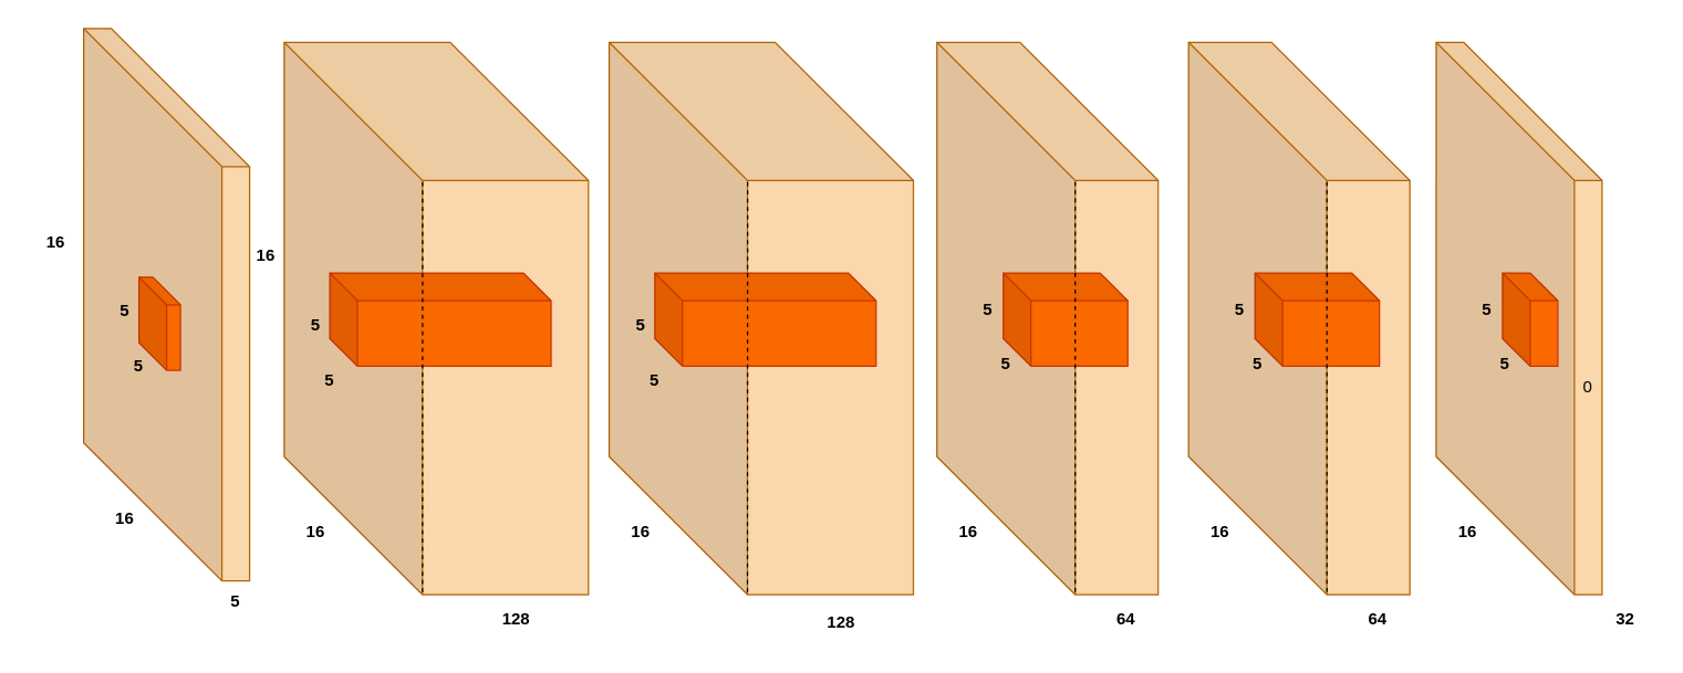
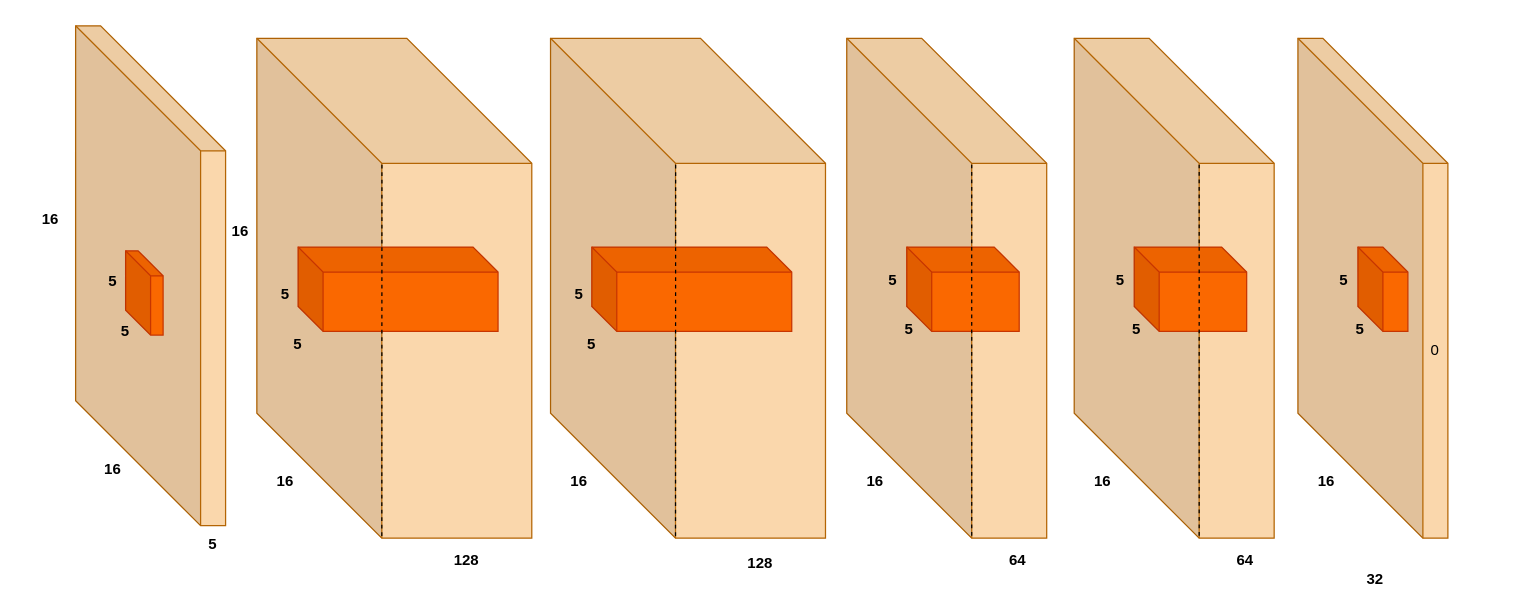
  <mxCell id="0" />
  <mxCell id="1" parent="0" />
  <mxCell id="2" value="" style="shape=cube;whiteSpace=wrap;html=1;boundedLbl=1;backgroundOutline=1;darkOpacity=0.05;darkOpacity2=0.1;size=100;perimeterSpacing=0;strokeColor=#b46504;fillColor=#fad7ac;" vertex="1" parent="1"><mxGeometry x="440" y="30" width="220" height="400" as="geometry" /></mxCell>
  <mxCell id="3" value="128" style="text;html=1;strokeColor=none;fillColor=none;align=center;verticalAlign=middle;whiteSpace=wrap;rounded=0;fontStyle=1" vertex="1" parent="1"><mxGeometry x="588" y="435" width="40" height="30" as="geometry" /></mxCell>
  <mxCell id="4" value="&lt;div&gt;16&lt;/div&gt;" style="text;html=1;strokeColor=none;fillColor=none;align=center;verticalAlign=middle;whiteSpace=wrap;rounded=0;fontStyle=1" vertex="1" parent="1"><mxGeometry x="443" y="370" width="40" height="30" as="geometry" /></mxCell>
  <mxCell id="5" value="5" style="text;html=1;strokeColor=none;fillColor=none;align=center;verticalAlign=middle;whiteSpace=wrap;rounded=0;fontStyle=1" vertex="1" parent="1"><mxGeometry x="453" y="260" width="40" height="30" as="geometry" /></mxCell>
  <mxCell id="6" value="5" style="text;html=1;strokeColor=none;fillColor=none;align=center;verticalAlign=middle;whiteSpace=wrap;rounded=0;fontStyle=1" vertex="1" parent="1"><mxGeometry x="443" y="220" width="40" height="30" as="geometry" /></mxCell>
  <mxCell id="7" value="" style="shape=cube;whiteSpace=wrap;html=1;boundedLbl=1;backgroundOutline=1;darkOpacity=0.05;darkOpacity2=0.1;strokeColor=#C73500;fillColor=#fa6800;fontColor=#000000;" vertex="1" parent="1"><mxGeometry x="473" y="197" width="160" height="67.5" as="geometry" /></mxCell>
  <mxCell id="8" value="" style="endArrow=none;dashed=1;html=1;rounded=0;entryX=0;entryY=0;entryDx=100;entryDy=400;entryPerimeter=0;exitX=0.455;exitY=0.253;exitDx=0;exitDy=0;exitPerimeter=0;" edge="1" parent="1" source="2" target="2"><mxGeometry width="50" height="50" relative="1" as="geometry"><mxPoint x="764" y="231" as="sourcePoint" /><mxPoint x="749" y="146" as="targetPoint" /></mxGeometry></mxCell>
  <mxCell id="9" value="" style="shape=cube;whiteSpace=wrap;html=1;boundedLbl=1;backgroundOutline=1;darkOpacity=0.05;darkOpacity2=0.1;size=100;perimeterSpacing=0;strokeColor=#b46504;fillColor=#fad7ac;" parent="1" vertex="1"><mxGeometry x="60" y="20" width="120" height="400" as="geometry" /></mxCell>
  <mxCell id="10" value="5" style="text;html=1;strokeColor=none;fillColor=none;align=center;verticalAlign=middle;whiteSpace=wrap;rounded=0;fontStyle=1" parent="1" vertex="1"><mxGeometry x="150" y="420" width="40" height="30" as="geometry" /></mxCell>
  <mxCell id="11" value="&lt;div&gt;16&lt;/div&gt;" style="text;html=1;strokeColor=none;fillColor=none;align=center;verticalAlign=middle;whiteSpace=wrap;rounded=0;fontStyle=1" parent="1" vertex="1"><mxGeometry x="70" y="360" width="40" height="30" as="geometry" /></mxCell>
  <mxCell id="12" value="&lt;div&gt;16&lt;/div&gt;" style="text;html=1;strokeColor=none;fillColor=none;align=center;verticalAlign=middle;whiteSpace=wrap;rounded=0;fontStyle=1" parent="1" vertex="1"><mxGeometry x="20" y="160" width="40" height="30" as="geometry" /></mxCell>
  <mxCell id="13" value="5" style="text;html=1;strokeColor=none;fillColor=none;align=center;verticalAlign=middle;whiteSpace=wrap;rounded=0;fontStyle=1" parent="1" vertex="1"><mxGeometry x="80" y="250" width="40" height="30" as="geometry" /></mxCell>
  <mxCell id="14" value="5" style="text;html=1;strokeColor=none;fillColor=none;align=center;verticalAlign=middle;whiteSpace=wrap;rounded=0;fontStyle=1" parent="1" vertex="1"><mxGeometry x="70" y="210" width="40" height="30" as="geometry" /></mxCell>
  <mxCell id="15" value="" style="shape=cube;whiteSpace=wrap;html=1;boundedLbl=1;backgroundOutline=1;darkOpacity=0.05;darkOpacity2=0.1;strokeColor=#C73500;fillColor=#fa6800;fontColor=#000000;" parent="1" vertex="1"><mxGeometry x="100" y="200" width="30" height="67.5" as="geometry" /></mxCell>
  <mxCell id="16" value="" style="shape=cube;whiteSpace=wrap;html=1;boundedLbl=1;backgroundOutline=1;darkOpacity=0.05;darkOpacity2=0.1;size=100;perimeterSpacing=0;strokeColor=#b46504;fillColor=#fad7ac;" vertex="1" parent="1"><mxGeometry x="205" y="30" width="220" height="400" as="geometry" /></mxCell>
  <mxCell id="17" value="128" style="text;html=1;strokeColor=none;fillColor=none;align=center;verticalAlign=middle;whiteSpace=wrap;rounded=0;fontStyle=1" vertex="1" parent="1"><mxGeometry x="353" y="433" width="40" height="30" as="geometry" /></mxCell>
  <mxCell id="18" value="&lt;div&gt;16&lt;/div&gt;" style="text;html=1;strokeColor=none;fillColor=none;align=center;verticalAlign=middle;whiteSpace=wrap;rounded=0;fontStyle=1" vertex="1" parent="1"><mxGeometry x="208" y="370" width="40" height="30" as="geometry" /></mxCell>
  <mxCell id="19" value="&lt;div&gt;16&lt;/div&gt;" style="text;html=1;strokeColor=none;fillColor=none;align=center;verticalAlign=middle;whiteSpace=wrap;rounded=0;fontStyle=1" vertex="1" parent="1"><mxGeometry x="172" y="170" width="40" height="30" as="geometry" /></mxCell>
  <mxCell id="20" value="5" style="text;html=1;strokeColor=none;fillColor=none;align=center;verticalAlign=middle;whiteSpace=wrap;rounded=0;fontStyle=1" vertex="1" parent="1"><mxGeometry x="218" y="260" width="40" height="30" as="geometry" /></mxCell>
  <mxCell id="21" value="5" style="text;html=1;strokeColor=none;fillColor=none;align=center;verticalAlign=middle;whiteSpace=wrap;rounded=0;fontStyle=1" vertex="1" parent="1"><mxGeometry x="208" y="220" width="40" height="30" as="geometry" /></mxCell>
  <mxCell id="22" value="" style="shape=cube;whiteSpace=wrap;html=1;boundedLbl=1;backgroundOutline=1;darkOpacity=0.05;darkOpacity2=0.1;strokeColor=#C73500;fillColor=#fa6800;fontColor=#000000;" vertex="1" parent="1"><mxGeometry x="238" y="197" width="160" height="67.5" as="geometry" /></mxCell>
  <mxCell id="23" value="" style="endArrow=none;dashed=1;html=1;rounded=0;entryX=0;entryY=0;entryDx=100;entryDy=400;entryPerimeter=0;exitX=0.455;exitY=0.253;exitDx=0;exitDy=0;exitPerimeter=0;" edge="1" parent="1" source="16" target="16"><mxGeometry width="50" height="50" relative="1" as="geometry"><mxPoint x="529" y="231" as="sourcePoint" /><mxPoint x="514" y="146" as="targetPoint" /></mxGeometry></mxCell>
  <mxCell id="24" value="" style="shape=cube;whiteSpace=wrap;html=1;boundedLbl=1;backgroundOutline=1;darkOpacity=0.05;darkOpacity2=0.1;size=100;perimeterSpacing=0;strokeColor=#b46504;fillColor=#fad7ac;" vertex="1" parent="1"><mxGeometry x="677" y="30" width="160" height="400" as="geometry" /></mxCell>
  <mxCell id="25" value="&lt;div&gt;64&lt;/div&gt;" style="text;html=1;strokeColor=none;fillColor=none;align=center;verticalAlign=middle;whiteSpace=wrap;rounded=0;fontStyle=1" vertex="1" parent="1"><mxGeometry x="794" y="433" width="40" height="29" as="geometry" /></mxCell>
  <mxCell id="26" value="&lt;div&gt;16&lt;/div&gt;" style="text;html=1;strokeColor=none;fillColor=none;align=center;verticalAlign=middle;whiteSpace=wrap;rounded=0;fontStyle=1" vertex="1" parent="1"><mxGeometry x="680" y="370" width="40" height="30" as="geometry" /></mxCell>
  <mxCell id="27" value="5" style="text;html=1;strokeColor=none;fillColor=none;align=center;verticalAlign=middle;whiteSpace=wrap;rounded=0;fontStyle=1" vertex="1" parent="1"><mxGeometry x="707" y="248" width="40" height="30" as="geometry" /></mxCell>
  <mxCell id="28" value="5" style="text;html=1;strokeColor=none;fillColor=none;align=center;verticalAlign=middle;whiteSpace=wrap;rounded=0;fontStyle=1" vertex="1" parent="1"><mxGeometry x="694" y="209" width="40" height="30" as="geometry" /></mxCell>
  <mxCell id="29" value="" style="shape=cube;whiteSpace=wrap;html=1;boundedLbl=1;backgroundOutline=1;darkOpacity=0.05;darkOpacity2=0.1;strokeColor=#C73500;fillColor=#fa6800;fontColor=#000000;" vertex="1" parent="1"><mxGeometry x="725" y="197" width="90" height="67.5" as="geometry" /></mxCell>
  <mxCell id="30" value="" style="endArrow=none;dashed=1;html=1;rounded=0;entryX=0.625;entryY=0.253;entryDx=0;entryDy=0;entryPerimeter=0;" edge="1" parent="1" target="24"><mxGeometry width="50" height="50" relative="1" as="geometry"><mxPoint x="777" y="428" as="sourcePoint" /><mxPoint x="827" y="378" as="targetPoint" /></mxGeometry></mxCell>
  <mxCell id="31" value="" style="shape=cube;whiteSpace=wrap;html=1;boundedLbl=1;backgroundOutline=1;darkOpacity=0.05;darkOpacity2=0.1;size=100;perimeterSpacing=0;strokeColor=#b46504;fillColor=#fad7ac;" vertex="1" parent="1"><mxGeometry x="859" y="30" width="160" height="400" as="geometry" /></mxCell>
  <mxCell id="32" value="&lt;div&gt;64&lt;/div&gt;" style="text;html=1;strokeColor=none;fillColor=none;align=center;verticalAlign=middle;whiteSpace=wrap;rounded=0;fontStyle=1" vertex="1" parent="1"><mxGeometry x="976" y="433" width="40" height="29" as="geometry" /></mxCell>
  <mxCell id="33" value="&lt;div&gt;16&lt;/div&gt;" style="text;html=1;strokeColor=none;fillColor=none;align=center;verticalAlign=middle;whiteSpace=wrap;rounded=0;fontStyle=1" vertex="1" parent="1"><mxGeometry x="862" y="370" width="40" height="30" as="geometry" /></mxCell>
  <mxCell id="34" value="5" style="text;html=1;strokeColor=none;fillColor=none;align=center;verticalAlign=middle;whiteSpace=wrap;rounded=0;fontStyle=1" vertex="1" parent="1"><mxGeometry x="889" y="248" width="40" height="30" as="geometry" /></mxCell>
  <mxCell id="35" value="5" style="text;html=1;strokeColor=none;fillColor=none;align=center;verticalAlign=middle;whiteSpace=wrap;rounded=0;fontStyle=1" vertex="1" parent="1"><mxGeometry x="876" y="209" width="40" height="30" as="geometry" /></mxCell>
  <mxCell id="36" value="" style="shape=cube;whiteSpace=wrap;html=1;boundedLbl=1;backgroundOutline=1;darkOpacity=0.05;darkOpacity2=0.1;strokeColor=#C73500;fillColor=#fa6800;fontColor=#000000;" vertex="1" parent="1"><mxGeometry x="907" y="197" width="90" height="67.5" as="geometry" /></mxCell>
  <mxCell id="37" value="" style="endArrow=none;dashed=1;html=1;rounded=0;entryX=0.625;entryY=0.253;entryDx=0;entryDy=0;entryPerimeter=0;" edge="1" parent="1" target="31"><mxGeometry width="50" height="50" relative="1" as="geometry"><mxPoint x="959" y="428" as="sourcePoint" /><mxPoint x="1009" y="378" as="targetPoint" /></mxGeometry></mxCell>
  <mxCell id="38" value="0" style="shape=cube;whiteSpace=wrap;html=1;boundedLbl=1;backgroundOutline=1;darkOpacity=0.05;darkOpacity2=0.1;size=100;perimeterSpacing=0;strokeColor=#b46504;fillColor=#fad7ac;" vertex="1" parent="1"><mxGeometry x="1038" y="30" width="120" height="400" as="geometry" /></mxCell>
- <mxCell id="39" value="32" style="text;html=1;strokeColor=none;fillColor=none;align=center;verticalAlign=middle;whiteSpace=wrap;rounded=0;fontStyle=1" vertex="1" parent="1"><mxGeometry x="1155" y="433" width="40" height="29" as="geometry" /></mxCell>
+ <mxCell id="39" value="32" style="text;html=1;strokeColor=none;fillColor=none;align=center;verticalAlign=middle;whiteSpace=wrap;rounded=0;fontStyle=1" vertex="1" parent="1"><mxGeometry x="1080" y="448" width="40" height="29" as="geometry" /></mxCell>
  <mxCell id="40" value="&lt;div&gt;16&lt;/div&gt;" style="text;html=1;strokeColor=none;fillColor=none;align=center;verticalAlign=middle;whiteSpace=wrap;rounded=0;fontStyle=1" vertex="1" parent="1"><mxGeometry x="1041" y="370" width="40" height="30" as="geometry" /></mxCell>
  <mxCell id="41" value="5" style="text;html=1;strokeColor=none;fillColor=none;align=center;verticalAlign=middle;whiteSpace=wrap;rounded=0;fontStyle=1" vertex="1" parent="1"><mxGeometry x="1068" y="248" width="40" height="30" as="geometry" /></mxCell>
  <mxCell id="42" value="5" style="text;html=1;strokeColor=none;fillColor=none;align=center;verticalAlign=middle;whiteSpace=wrap;rounded=0;fontStyle=1" vertex="1" parent="1"><mxGeometry x="1055" y="209" width="40" height="30" as="geometry" /></mxCell>
  <mxCell id="43" value="" style="shape=cube;whiteSpace=wrap;html=1;boundedLbl=1;backgroundOutline=1;darkOpacity=0.05;darkOpacity2=0.1;strokeColor=#C73500;fillColor=#fa6800;fontColor=#000000;" vertex="1" parent="1"><mxGeometry x="1086" y="197" width="40" height="67.5" as="geometry" /></mxCell>
